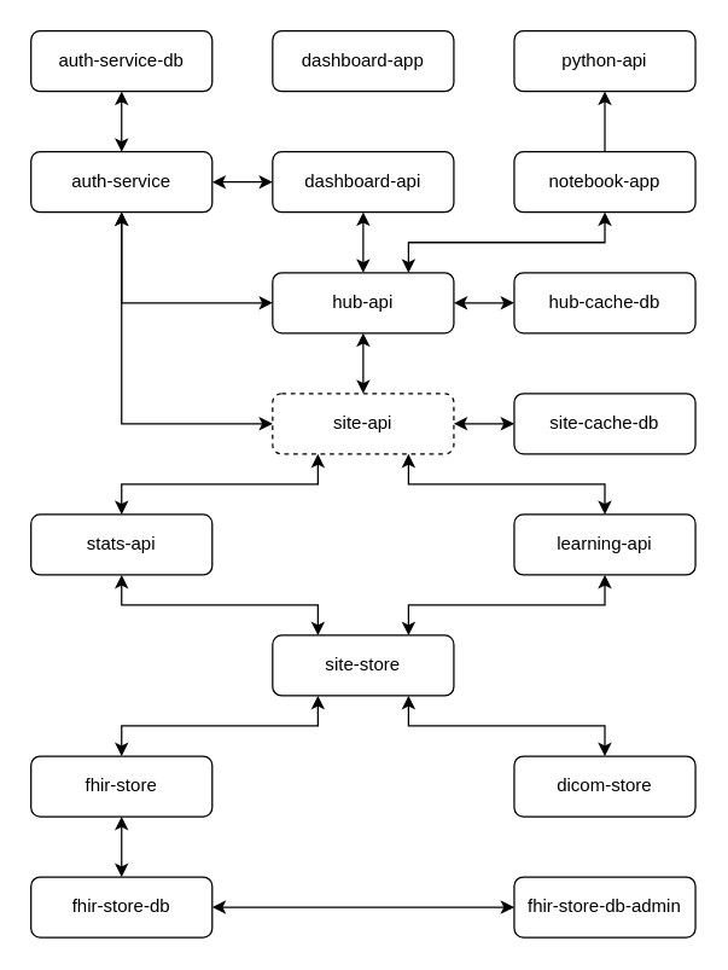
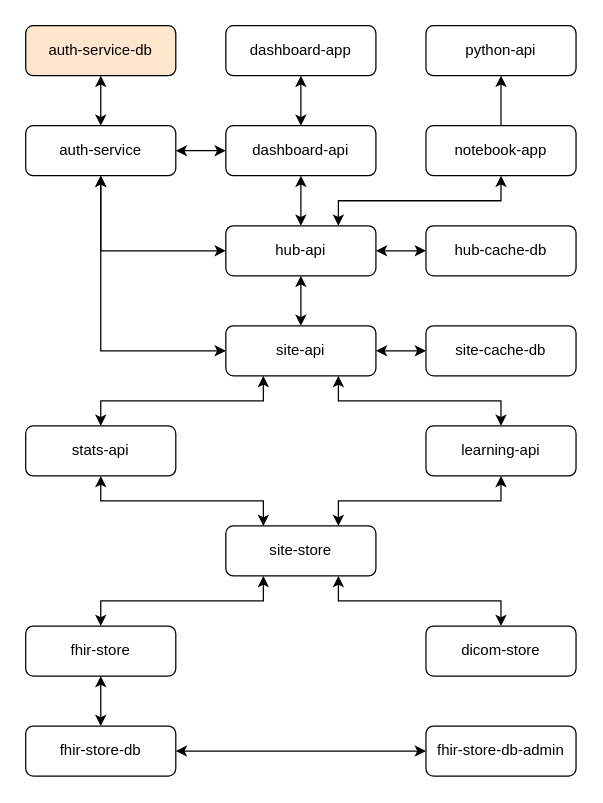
  <mxCell id="0" />
  <mxCell id="1" parent="0" />
  <mxCell id="2" style="edgeStyle=orthogonalEdgeStyle;rounded=0;orthogonalLoop=1;jettySize=auto;html=1;exitX=0.5;exitY=0;exitDx=0;exitDy=0;startArrow=classic;startFill=1;" edge="1" parent="1" source="5" target="15"><mxGeometry relative="1" as="geometry" /></mxCell>
  <mxCell id="3" style="edgeStyle=orthogonalEdgeStyle;rounded=0;orthogonalLoop=1;jettySize=auto;html=1;exitX=1;exitY=0.5;exitDx=0;exitDy=0;startArrow=classic;startFill=1;" edge="1" parent="1" source="5" target="23"><mxGeometry relative="1" as="geometry" /></mxCell>
  <mxCell id="4" style="edgeStyle=orthogonalEdgeStyle;rounded=0;orthogonalLoop=1;jettySize=auto;html=1;exitX=0.75;exitY=0;exitDx=0;exitDy=0;startArrow=classic;startFill=1;" edge="1" parent="1" source="5" target="35"><mxGeometry relative="1" as="geometry" /></mxCell>
  <mxCell id="5" value="hub-api" style="rounded=1;whiteSpace=wrap;html=1;" vertex="1" parent="1"><mxGeometry x="180" y="180" width="120" height="40" as="geometry" /></mxCell>
  <mxCell id="6" style="edgeStyle=orthogonalEdgeStyle;rounded=0;orthogonalLoop=1;jettySize=auto;html=1;exitX=0.5;exitY=0;exitDx=0;exitDy=0;startArrow=classic;startFill=1;" edge="1" parent="1" source="10" target="5"><mxGeometry relative="1" as="geometry" /></mxCell>
  <mxCell id="7" style="edgeStyle=orthogonalEdgeStyle;rounded=0;orthogonalLoop=1;jettySize=auto;html=1;exitX=0.25;exitY=1;exitDx=0;exitDy=0;entryX=0.5;entryY=0;entryDx=0;entryDy=0;startArrow=classic;startFill=1;" edge="1" parent="1" source="10" target="11"><mxGeometry relative="1" as="geometry" /></mxCell>
  <mxCell id="8" style="edgeStyle=orthogonalEdgeStyle;rounded=0;orthogonalLoop=1;jettySize=auto;html=1;exitX=0.75;exitY=1;exitDx=0;exitDy=0;startArrow=classic;startFill=1;" edge="1" parent="1" source="10" target="12"><mxGeometry relative="1" as="geometry" /></mxCell>
  <mxCell id="9" style="edgeStyle=orthogonalEdgeStyle;rounded=0;orthogonalLoop=1;jettySize=auto;html=1;exitX=1;exitY=0.5;exitDx=0;exitDy=0;startArrow=classic;startFill=1;" edge="1" parent="1" source="10" target="13"><mxGeometry relative="1" as="geometry" /></mxCell>
- <mxCell id="10" value="site-api" style="rounded=1;whiteSpace=wrap;html=1;dashed=1;" vertex="1" parent="1"><mxGeometry x="180" y="260" width="120" height="40" as="geometry" /></mxCell>
+ <mxCell id="10" value="site-api" style="rounded=1;whiteSpace=wrap;html=1;" vertex="1" parent="1"><mxGeometry x="180" y="260" width="120" height="40" as="geometry" /></mxCell>
  <mxCell id="11" value="stats-api" style="rounded=1;whiteSpace=wrap;html=1;" vertex="1" parent="1"><mxGeometry x="20" y="340" width="120" height="40" as="geometry" /></mxCell>
  <mxCell id="12" value="learning-api" style="rounded=1;whiteSpace=wrap;html=1;" vertex="1" parent="1"><mxGeometry x="340" y="340" width="120" height="40" as="geometry" /></mxCell>
  <mxCell id="13" value="site-cache-db" style="rounded=1;whiteSpace=wrap;html=1;" vertex="1" parent="1"><mxGeometry x="340" y="260" width="120" height="40" as="geometry" /></mxCell>
+ <mxCell id="14" style="edgeStyle=orthogonalEdgeStyle;rounded=0;orthogonalLoop=1;jettySize=auto;html=1;exitX=0.5;exitY=0;exitDx=0;exitDy=0;startArrow=classic;startFill=1;" edge="1" parent="1" source="15" target="16"><mxGeometry relative="1" as="geometry" /></mxCell>
  <mxCell id="15" value="dashboard-api" style="rounded=1;whiteSpace=wrap;html=1;" vertex="1" parent="1"><mxGeometry x="180" y="100" width="120" height="40" as="geometry" /></mxCell>
  <mxCell id="16" value="dashboard-app" style="rounded=1;whiteSpace=wrap;html=1;" vertex="1" parent="1"><mxGeometry x="180" y="20" width="120" height="40" as="geometry" /></mxCell>
  <mxCell id="17" style="edgeStyle=orthogonalEdgeStyle;rounded=0;orthogonalLoop=1;jettySize=auto;html=1;exitX=0.5;exitY=0;exitDx=0;exitDy=0;entryX=0.5;entryY=1;entryDx=0;entryDy=0;startArrow=classic;startFill=1;" edge="1" parent="1" source="21" target="22"><mxGeometry relative="1" as="geometry" /></mxCell>
  <mxCell id="18" style="edgeStyle=orthogonalEdgeStyle;rounded=0;orthogonalLoop=1;jettySize=auto;html=1;exitX=0.5;exitY=1;exitDx=0;exitDy=0;entryX=0;entryY=0.5;entryDx=0;entryDy=0;startArrow=classic;startFill=1;" edge="1" parent="1" source="21" target="10"><mxGeometry relative="1" as="geometry" /></mxCell>
  <mxCell id="19" style="edgeStyle=orthogonalEdgeStyle;rounded=0;orthogonalLoop=1;jettySize=auto;html=1;exitX=1;exitY=0.5;exitDx=0;exitDy=0;startArrow=classic;startFill=1;" edge="1" parent="1" source="21" target="15"><mxGeometry relative="1" as="geometry" /></mxCell>
  <mxCell id="20" style="edgeStyle=orthogonalEdgeStyle;rounded=0;orthogonalLoop=1;jettySize=auto;html=1;exitX=0.5;exitY=1;exitDx=0;exitDy=0;entryX=0;entryY=0.5;entryDx=0;entryDy=0;startArrow=classic;startFill=1;" edge="1" parent="1" source="21" target="5"><mxGeometry relative="1" as="geometry" /></mxCell>
  <mxCell id="21" value="auth-service" style="rounded=1;whiteSpace=wrap;html=1;" vertex="1" parent="1"><mxGeometry x="20" y="100" width="120" height="40" as="geometry" /></mxCell>
- <mxCell id="22" value="auth-service-db" style="rounded=1;whiteSpace=wrap;html=1;" vertex="1" parent="1"><mxGeometry x="20" y="20" width="120" height="40" as="geometry" /></mxCell>
+ <mxCell id="22" value="auth-service-db" style="rounded=1;whiteSpace=wrap;html=1;fillColor=#ffe6cc;" vertex="1" parent="1"><mxGeometry x="20" y="20" width="120" height="40" as="geometry" /></mxCell>
  <mxCell id="23" value="hub-cache-db" style="rounded=1;whiteSpace=wrap;html=1;" vertex="1" parent="1"><mxGeometry x="340" y="180" width="120" height="40" as="geometry" /></mxCell>
  <mxCell id="24" style="edgeStyle=orthogonalEdgeStyle;rounded=0;orthogonalLoop=1;jettySize=auto;html=1;exitX=0.5;exitY=1;exitDx=0;exitDy=0;startArrow=classic;startFill=1;" edge="1" parent="1" source="25" target="27"><mxGeometry relative="1" as="geometry" /></mxCell>
  <mxCell id="25" value="fhir-store" style="rounded=1;whiteSpace=wrap;html=1;" vertex="1" parent="1"><mxGeometry x="20" y="500" width="120" height="40" as="geometry" /></mxCell>
  <mxCell id="26" style="edgeStyle=orthogonalEdgeStyle;rounded=0;orthogonalLoop=1;jettySize=auto;html=1;exitX=1;exitY=0.5;exitDx=0;exitDy=0;startArrow=classic;startFill=1;" edge="1" parent="1" source="27" target="34"><mxGeometry relative="1" as="geometry" /></mxCell>
  <mxCell id="27" value="fhir-store-db" style="rounded=1;whiteSpace=wrap;html=1;" vertex="1" parent="1"><mxGeometry x="20" y="580" width="120" height="40" as="geometry" /></mxCell>
  <mxCell id="28" style="edgeStyle=orthogonalEdgeStyle;rounded=0;orthogonalLoop=1;jettySize=auto;html=1;exitX=0.25;exitY=0;exitDx=0;exitDy=0;startArrow=classic;startFill=1;" edge="1" parent="1" source="32" target="11"><mxGeometry relative="1" as="geometry" /></mxCell>
  <mxCell id="29" style="edgeStyle=orthogonalEdgeStyle;rounded=0;orthogonalLoop=1;jettySize=auto;html=1;exitX=0.75;exitY=0;exitDx=0;exitDy=0;startArrow=classic;startFill=1;" edge="1" parent="1" source="32" target="12"><mxGeometry relative="1" as="geometry" /></mxCell>
  <mxCell id="30" style="edgeStyle=orthogonalEdgeStyle;rounded=0;orthogonalLoop=1;jettySize=auto;html=1;exitX=0.25;exitY=1;exitDx=0;exitDy=0;startArrow=classic;startFill=1;" edge="1" parent="1" source="32" target="25"><mxGeometry relative="1" as="geometry" /></mxCell>
  <mxCell id="31" style="edgeStyle=orthogonalEdgeStyle;rounded=0;orthogonalLoop=1;jettySize=auto;html=1;exitX=0.75;exitY=1;exitDx=0;exitDy=0;startArrow=classic;startFill=1;" edge="1" parent="1" source="32" target="33"><mxGeometry relative="1" as="geometry" /></mxCell>
  <mxCell id="32" value="site-store" style="rounded=1;whiteSpace=wrap;html=1;" vertex="1" parent="1"><mxGeometry x="180" y="420" width="120" height="40" as="geometry" /></mxCell>
  <mxCell id="33" value="dicom-store" style="rounded=1;whiteSpace=wrap;html=1;" vertex="1" parent="1"><mxGeometry x="340" y="500" width="120" height="40" as="geometry" /></mxCell>
  <mxCell id="34" value="fhir-store-db-admin" style="rounded=1;whiteSpace=wrap;html=1;" vertex="1" parent="1"><mxGeometry x="340" y="580" width="120" height="40" as="geometry" /></mxCell>
  <mxCell id="35" value="notebook-app" style="rounded=1;whiteSpace=wrap;html=1;" vertex="1" parent="1"><mxGeometry x="340" y="100" width="120" height="40" as="geometry" /></mxCell>
  <mxCell id="36" style="edgeStyle=orthogonalEdgeStyle;rounded=0;orthogonalLoop=1;jettySize=auto;html=1;exitX=0.5;exitY=1;exitDx=0;exitDy=0;startArrow=classic;startFill=1;endArrow=none;" edge="1" parent="1" source="37" target="35"><mxGeometry relative="1" as="geometry" /></mxCell>
  <mxCell id="37" value="python-api" style="rounded=1;whiteSpace=wrap;html=1;" vertex="1" parent="1"><mxGeometry x="340" y="20" width="120" height="40" as="geometry" /></mxCell>
